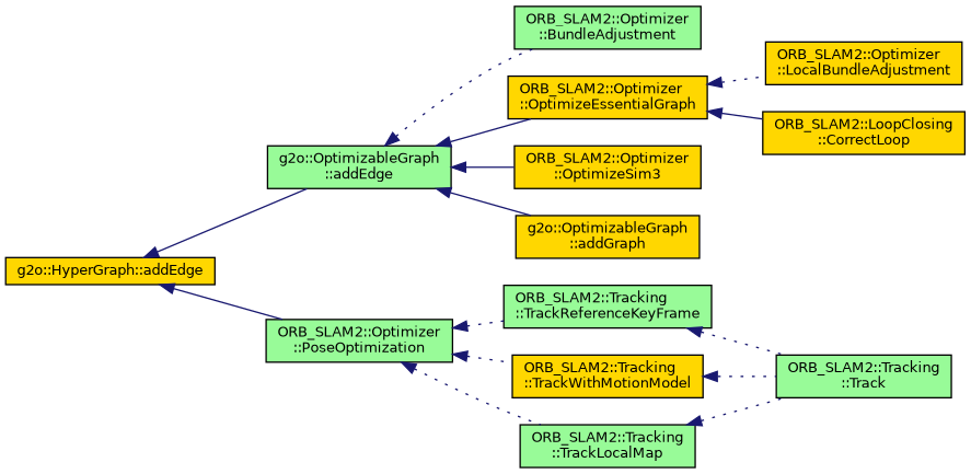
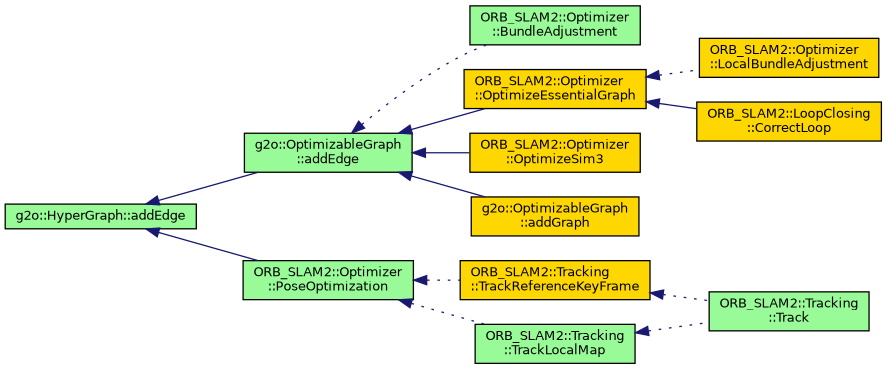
  digraph {
    rankdir=LR
    node [color=black fillcolor=palegreen fontname=Helvetica fontsize=10 shape=record style=filled]
    edge [color=midnightblue dir=back fontname=Helvetica fontsize=10 labelfontname=Helvetica labelfontsize=10 style=dotted]
-   n1 [fillcolor=gold fontcolor=black height=0.2 label="g2o::HyperGraph::addEdge" width=0.4]
+   n1 [fontcolor=black height=0.2 label="g2o::HyperGraph::addEdge" width=0.4]
    n2 [height=0.2 label="g2o::OptimizableGraph\l::addEdge" width=0.4]
    n3 [height=0.2 label="ORB_SLAM2::Optimizer\l::PoseOptimization" width=0.4]
    n4 [height=0.2 label="ORB_SLAM2::Optimizer\l::BundleAdjustment" width=0.4]
    n5 [fillcolor=gold height=0.2 label="ORB_SLAM2::Optimizer\l::OptimizeEssentialGraph" width=0.4]
    n6 [fillcolor=gold height=0.2 label="ORB_SLAM2::Optimizer\l::OptimizeSim3" width=0.4]
    n7 [fillcolor=gold height=0.2 label="g2o::OptimizableGraph\l::addGraph" width=0.4]
-   n8 [height=0.2 label="ORB_SLAM2::Tracking\l::TrackReferenceKeyFrame" width=0.4]
-   n9 [fillcolor=gold height=0.2 label="ORB_SLAM2::Tracking\l::TrackWithMotionModel" width=0.4]
+   n8 [fillcolor=gold height=0.2 label="ORB_SLAM2::Tracking\l::TrackReferenceKeyFrame" width=0.4]
    n10 [height=0.2 label="ORB_SLAM2::Tracking\l::TrackLocalMap" width=0.4]
    n11 [fillcolor=gold height=0.2 label="ORB_SLAM2::Optimizer\l::LocalBundleAdjustment" width=0.4]
    n12 [fillcolor=gold height=0.2 label="ORB_SLAM2::LoopClosing\l::CorrectLoop" width=0.4]
    n13 [height=0.2 label="ORB_SLAM2::Tracking\l::Track" width=0.4]
    n1 -> n2 [style=solid]
    n1 -> n3 [style=solid]
    n2 -> n4
    n2 -> n5 [style=solid]
    n2 -> n6 [style=solid]
    n2 -> n7 [style=solid]
    n3 -> n8
-   n3 -> n9
    n3 -> n10
    n5 -> n11
    n5 -> n12 [style=solid]
    n8 -> n13
-   n9 -> n13
    n10 -> n13
  }
